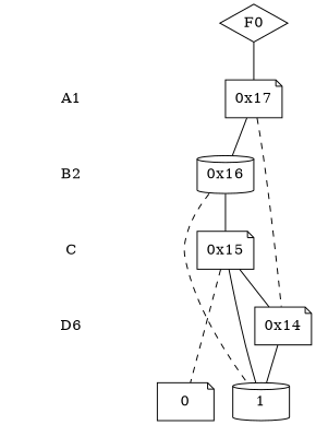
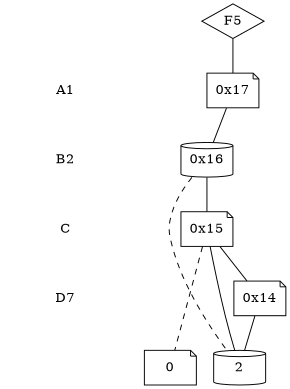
  digraph {
    node [shape=plaintext]
    edge [dir=none]
    "CONST NODES" [style=invis]
    " A1 "
    " B2 "
    " C "
-   " D6 "
-   F0 [shape=diamond]
+   " D6 " [label=D7]
+   F0 [shape=diamond label=F5]
    "0x17" [shape=note]
    "0x16" [shape=cylinder]
    "0x15" [shape=note]
    "0x14" [shape=note]
    n11 [label=0 shape=note]
-   n12 [label=1 shape=cylinder]
+   n12 [label=2 shape=cylinder]
    subgraph sub_1 {
      "CONST NODES"
      " A1 "
      " B2 "
      " C "
      " D6 "
    }
    subgraph sub_2 {
      rank=same
      F0
    }
    subgraph sub_3 {
      rank=same
      " A1 "
      "0x17"
    }
    subgraph sub_4 {
      rank=same
      " B2 "
      "0x16"
    }
    subgraph sub_5 {
      rank=same
      " C "
      "0x15"
    }
    subgraph sub_6 {
      rank=same
      " D6 "
      "0x14"
    }
    subgraph sub_7 {
      rank=same
      "CONST NODES"
      subgraph sub_8 {
        rank=same
        n11
        n12
      }
    }
    " A1 " -> " B2 " [style=invis]
    " B2 " -> " C " [style=invis]
    " C " -> " D6 " [style=invis]
    " D6 " -> "CONST NODES" [style=invis]
    F0 -> "0x17" [style=solid]
    "0x17" -> "0x16"
-   "0x17" -> "0x14" [style=dashed]
    "0x16" -> "0x15"
    "0x16" -> n12 [style=dashed]
    "0x15" -> "0x14" [style=solid]
    "0x15" -> n11 [style=dashed]
    "0x15" -> n12
    "0x14" -> n12
  }
